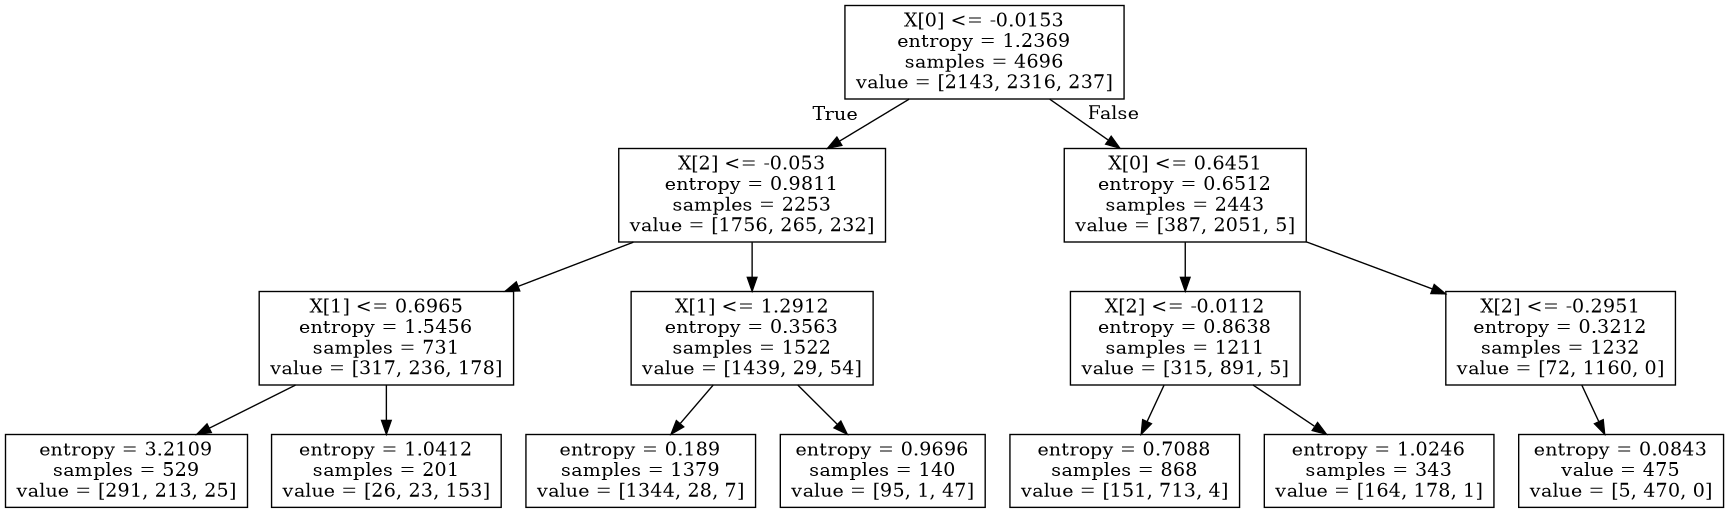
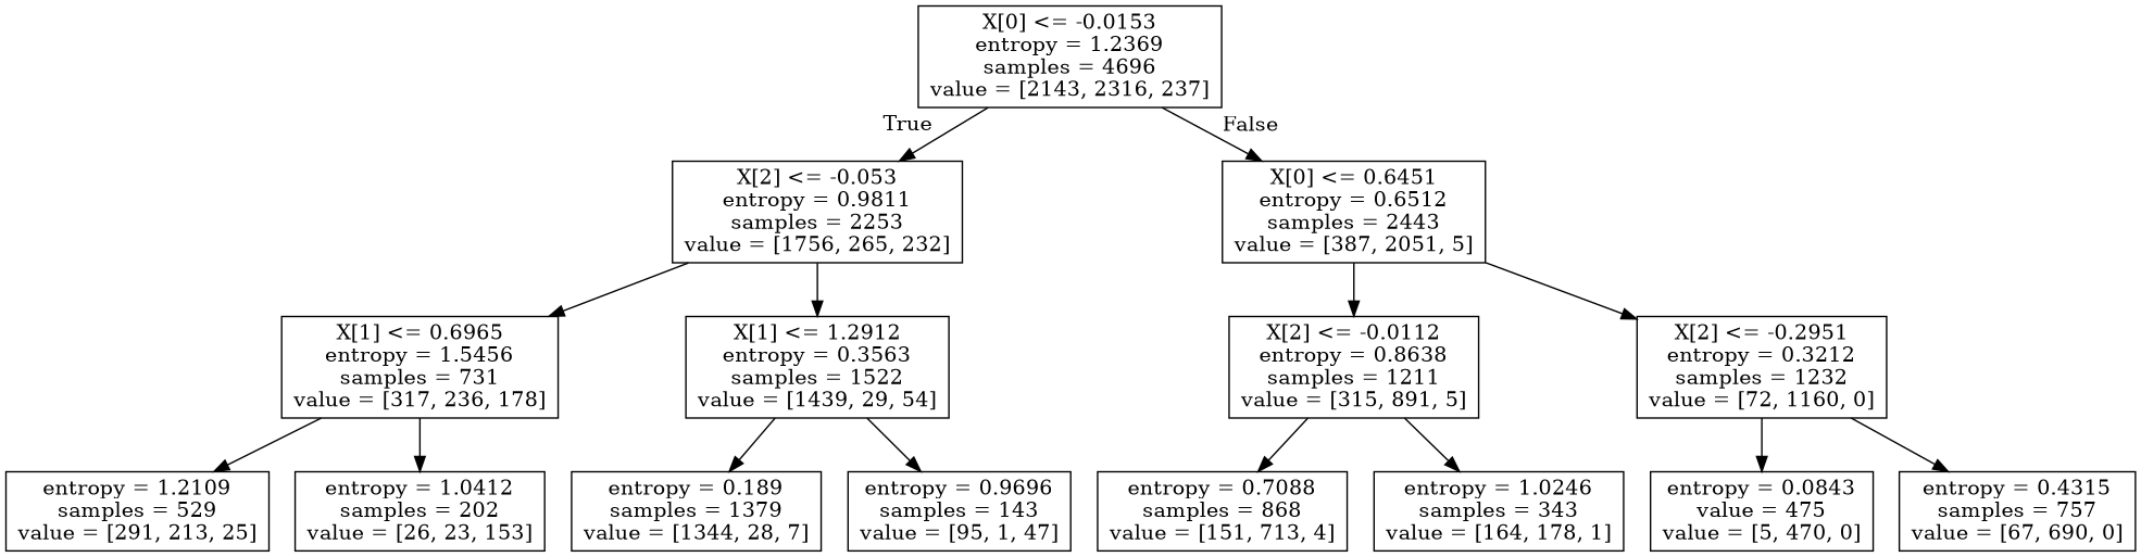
  digraph {
    node [shape=box]
    n1 [label="X[0] <= -0.0153\nentropy = 1.2369\nsamples = 4696\nvalue = [2143, 2316, 237]"]
    n2 [label="X[2] <= -0.053\nentropy = 0.9811\nsamples = 2253\nvalue = [1756, 265, 232]"]
    n3 [label="X[0] <= 0.6451\nentropy = 0.6512\nsamples = 2443\nvalue = [387, 2051, 5]"]
    n4 [label="X[1] <= 0.6965\nentropy = 1.5456\nsamples = 731\nvalue = [317, 236, 178]"]
    n5 [label="X[1] <= 1.2912\nentropy = 0.3563\nsamples = 1522\nvalue = [1439, 29, 54]"]
    n6 [label="X[2] <= -0.0112\nentropy = 0.8638\nsamples = 1211\nvalue = [315, 891, 5]"]
    n7 [label="X[2] <= -0.2951\nentropy = 0.3212\nsamples = 1232\nvalue = [72, 1160, 0]"]
-   n8 [label="entropy = 3.2109\nsamples = 529\nvalue = [291, 213, 25]"]
-   n9 [label="entropy = 1.0412\nsamples = 201\nvalue = [26, 23, 153]"]
+   n8 [label="entropy = 1.2109\nsamples = 529\nvalue = [291, 213, 25]"]
+   n9 [label="entropy = 1.0412\nsamples = 202\nvalue = [26, 23, 153]"]
    n10 [label="entropy = 0.189\nsamples = 1379\nvalue = [1344, 28, 7]"]
-   n11 [label="entropy = 0.9696\nsamples = 140\nvalue = [95, 1, 47]"]
+   n11 [label="entropy = 0.9696\nsamples = 143\nvalue = [95, 1, 47]"]
    n12 [label="entropy = 0.7088\nsamples = 868\nvalue = [151, 713, 4]"]
    n13 [label="entropy = 1.0246\nsamples = 343\nvalue = [164, 178, 1]"]
    n14 [label="entropy = 0.0843\nvalue = 475\nvalue = [5, 470, 0]"]
+   n15 [label="entropy = 0.4315\nsamples = 757\nvalue = [67, 690, 0]"]
    n1 -> n2 [headlabel=True labelangle=45 labeldistance=2.5]
    n1 -> n3 [headlabel=False labelangle=-45 labeldistance=2.5]
    n2 -> n4
    n2 -> n5
    n3 -> n6
    n3 -> n7
    n4 -> n8
    n4 -> n9
    n5 -> n10
    n5 -> n11
    n6 -> n12
    n6 -> n13
    n7 -> n14
+   n7 -> n15
  }
